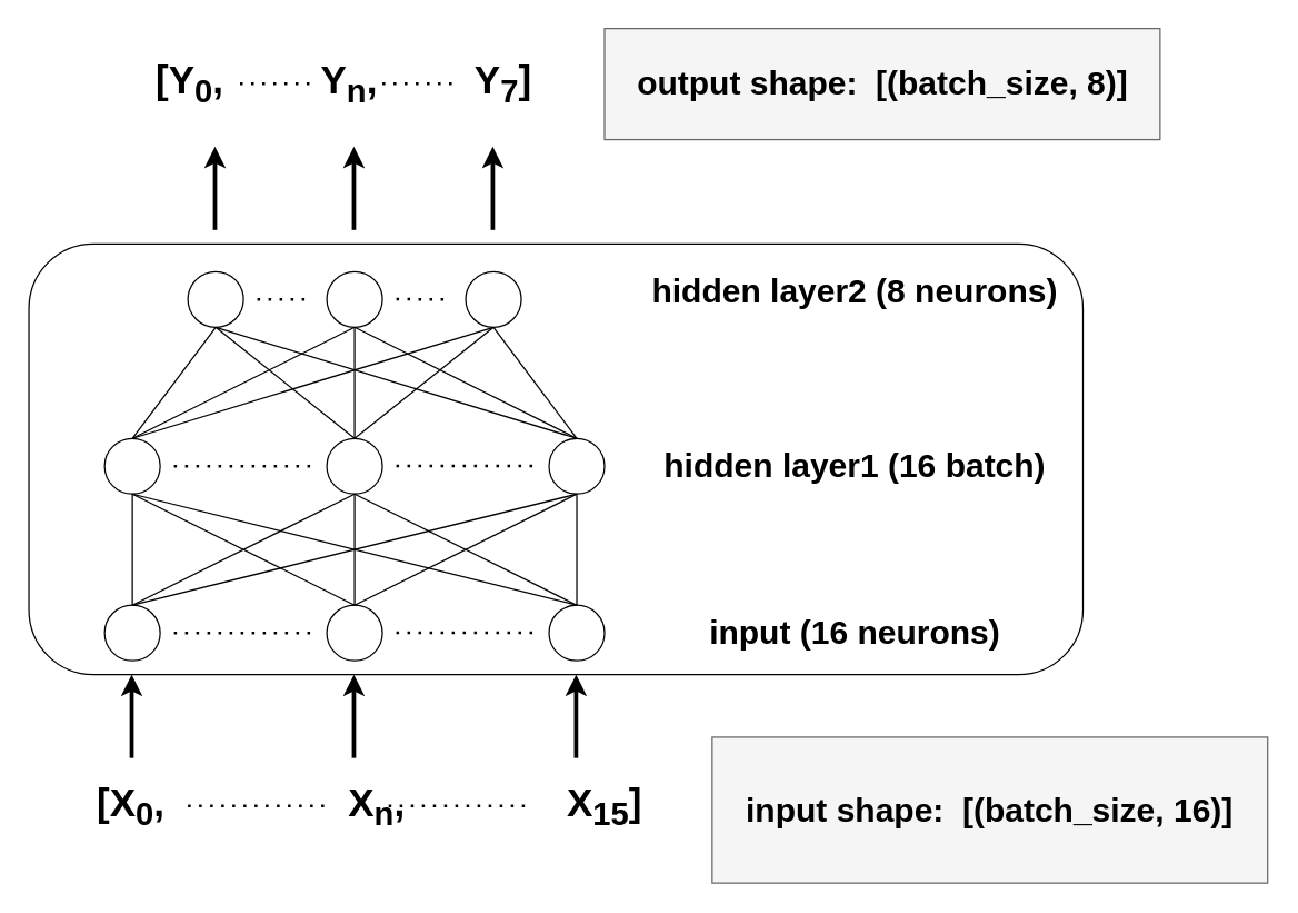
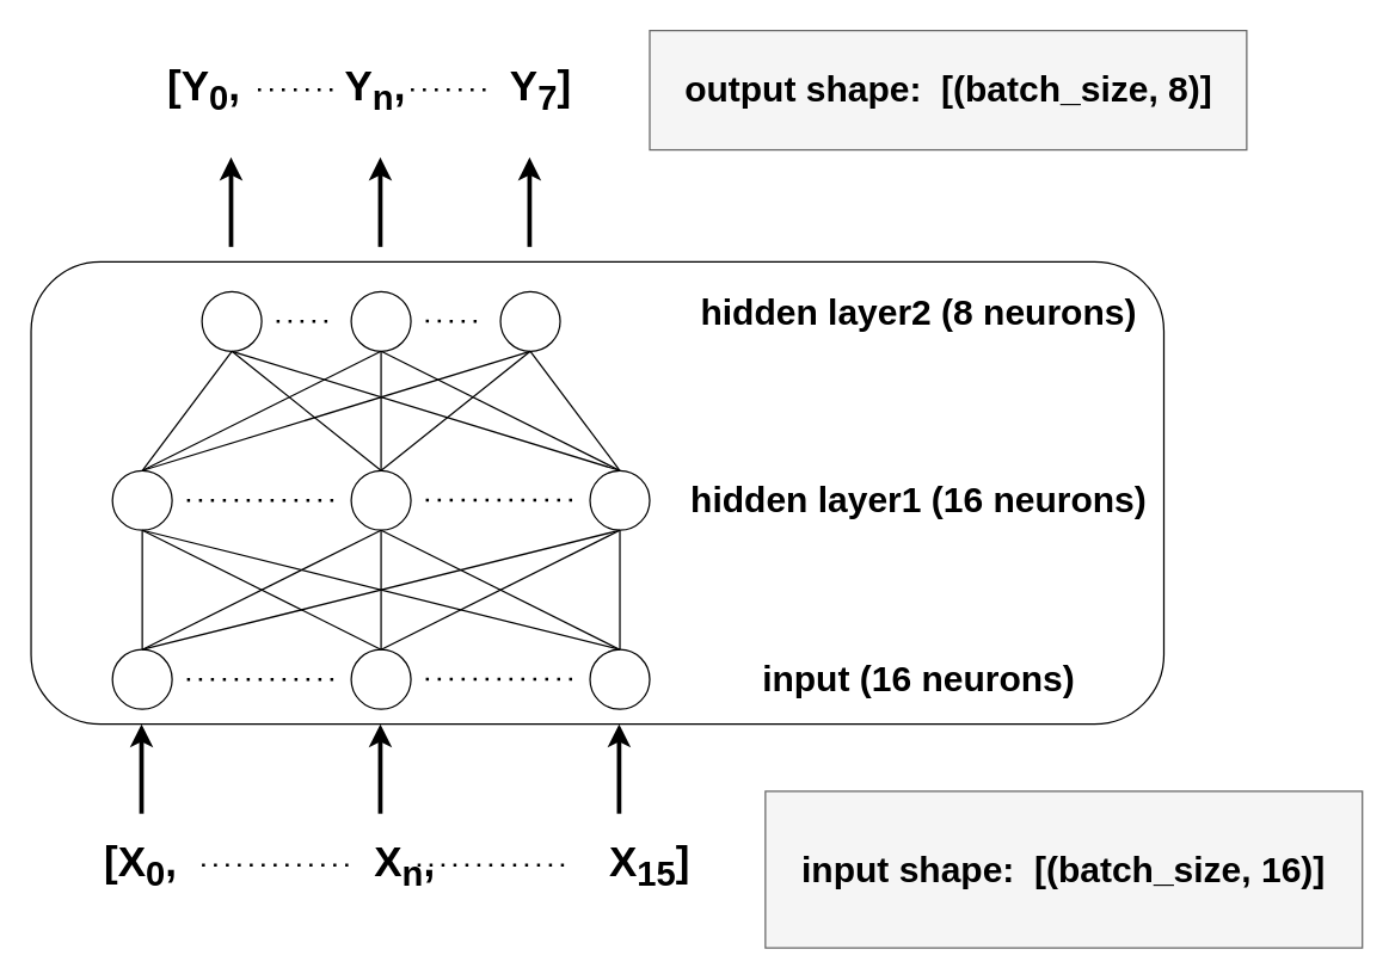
  <mxCell id="0" />
  <mxCell id="1" parent="0" />
  <mxCell id="2" value="" style="rounded=1;whiteSpace=wrap;html=1;" parent="1" vertex="1"><mxGeometry x="20" y="175" width="759" height="310" as="geometry" /></mxCell>
  <mxCell id="3" value="" style="ellipse;whiteSpace=wrap;html=1;aspect=fixed;" parent="1" vertex="1"><mxGeometry x="74.5" y="315" width="40" height="40" as="geometry" /></mxCell>
  <mxCell id="4" value="" style="ellipse;whiteSpace=wrap;html=1;aspect=fixed;" parent="1" vertex="1"><mxGeometry x="394.5" y="315" width="40" height="40" as="geometry" /></mxCell>
  <mxCell id="5" value="" style="ellipse;whiteSpace=wrap;html=1;aspect=fixed;" parent="1" vertex="1"><mxGeometry x="134.5" y="195" width="40" height="40" as="geometry" /></mxCell>
  <mxCell id="6" value="" style="ellipse;whiteSpace=wrap;html=1;aspect=fixed;" parent="1" vertex="1"><mxGeometry x="334.5" y="195" width="40" height="40" as="geometry" /></mxCell>
  <mxCell id="7" value="" style="ellipse;whiteSpace=wrap;html=1;aspect=fixed;" parent="1" vertex="1"><mxGeometry x="234.5" y="315" width="40" height="40" as="geometry" /></mxCell>
  <mxCell id="8" value="" style="ellipse;whiteSpace=wrap;html=1;aspect=fixed;" parent="1" vertex="1"><mxGeometry x="234.5" y="195" width="40" height="40" as="geometry" /></mxCell>
  <mxCell id="9" value="" style="endArrow=none;dashed=1;html=1;dashPattern=1 3;strokeWidth=2;rounded=0;" parent="1" edge="1"><mxGeometry width="50" height="50" relative="1" as="geometry"><mxPoint x="124.5" y="335" as="sourcePoint" /><mxPoint x="224.5" y="335" as="targetPoint" /></mxGeometry></mxCell>
  <mxCell id="10" value="" style="endArrow=none;dashed=1;html=1;dashPattern=1 3;strokeWidth=2;rounded=0;" parent="1" edge="1"><mxGeometry width="50" height="50" relative="1" as="geometry"><mxPoint x="284.5" y="334.75" as="sourcePoint" /><mxPoint x="384.5" y="334.75" as="targetPoint" /></mxGeometry></mxCell>
  <mxCell id="11" value="" style="endArrow=none;dashed=1;html=1;dashPattern=1 3;strokeWidth=2;rounded=0;" parent="1" edge="1"><mxGeometry width="50" height="50" relative="1" as="geometry"><mxPoint x="184.5" y="214.88" as="sourcePoint" /><mxPoint x="224.5" y="215" as="targetPoint" /></mxGeometry></mxCell>
  <mxCell id="12" value="" style="endArrow=none;dashed=1;html=1;dashPattern=1 3;strokeWidth=2;rounded=0;" parent="1" edge="1"><mxGeometry width="50" height="50" relative="1" as="geometry"><mxPoint x="284.5" y="214.79" as="sourcePoint" /><mxPoint x="324.5" y="215" as="targetPoint" /></mxGeometry></mxCell>
  <mxCell id="13" value="" style="endArrow=none;html=1;rounded=0;exitX=0.5;exitY=0;exitDx=0;exitDy=0;entryX=0.5;entryY=1;entryDx=0;entryDy=0;" parent="1" source="3" target="5" edge="1"><mxGeometry width="50" height="50" relative="1" as="geometry"><mxPoint x="104.5" y="245" as="sourcePoint" /><mxPoint x="134.5" y="235" as="targetPoint" /></mxGeometry></mxCell>
  <mxCell id="14" value="" style="endArrow=none;html=1;rounded=0;exitX=0.5;exitY=0;exitDx=0;exitDy=0;entryX=0.5;entryY=1;entryDx=0;entryDy=0;" parent="1" source="3" target="8" edge="1"><mxGeometry width="50" height="50" relative="1" as="geometry"><mxPoint x="104.5" y="325" as="sourcePoint" /><mxPoint x="144.5" y="245" as="targetPoint" /></mxGeometry></mxCell>
  <mxCell id="15" value="" style="endArrow=none;html=1;rounded=0;exitX=0.5;exitY=0;exitDx=0;exitDy=0;entryX=0.5;entryY=1;entryDx=0;entryDy=0;" parent="1" source="3" target="6" edge="1"><mxGeometry width="50" height="50" relative="1" as="geometry"><mxPoint x="104.5" y="325" as="sourcePoint" /><mxPoint x="264.5" y="245" as="targetPoint" /></mxGeometry></mxCell>
  <mxCell id="16" value="" style="endArrow=none;html=1;rounded=0;exitX=0.5;exitY=1;exitDx=0;exitDy=0;entryX=0.5;entryY=0;entryDx=0;entryDy=0;" parent="1" source="5" target="7" edge="1"><mxGeometry width="50" height="50" relative="1" as="geometry"><mxPoint x="104.5" y="325" as="sourcePoint" /><mxPoint x="364.5" y="245" as="targetPoint" /></mxGeometry></mxCell>
  <mxCell id="17" value="" style="endArrow=none;html=1;rounded=0;exitX=0.5;exitY=1;exitDx=0;exitDy=0;entryX=0.5;entryY=0;entryDx=0;entryDy=0;" parent="1" source="6" target="7" edge="1"><mxGeometry width="50" height="50" relative="1" as="geometry"><mxPoint x="164.5" y="245" as="sourcePoint" /><mxPoint x="264.5" y="325" as="targetPoint" /></mxGeometry></mxCell>
  <mxCell id="18" value="" style="endArrow=none;html=1;rounded=0;exitX=0.5;exitY=0;exitDx=0;exitDy=0;entryX=0.5;entryY=1;entryDx=0;entryDy=0;" parent="1" source="7" target="8" edge="1"><mxGeometry width="50" height="50" relative="1" as="geometry"><mxPoint x="364.5" y="245" as="sourcePoint" /><mxPoint x="264.5" y="325" as="targetPoint" /></mxGeometry></mxCell>
  <mxCell id="19" value="" style="endArrow=none;html=1;rounded=0;exitX=0.5;exitY=0;exitDx=0;exitDy=0;entryX=0.5;entryY=1;entryDx=0;entryDy=0;" parent="1" source="4" target="8" edge="1"><mxGeometry width="50" height="50" relative="1" as="geometry"><mxPoint x="364.5" y="245" as="sourcePoint" /><mxPoint x="264.5" y="325" as="targetPoint" /></mxGeometry></mxCell>
  <mxCell id="20" value="" style="endArrow=none;html=1;rounded=0;entryX=0.5;entryY=1;entryDx=0;entryDy=0;" parent="1" target="6" edge="1"><mxGeometry width="50" height="50" relative="1" as="geometry"><mxPoint x="414.5" y="315" as="sourcePoint" /><mxPoint x="264.5" y="245" as="targetPoint" /></mxGeometry></mxCell>
  <mxCell id="21" value="" style="endArrow=none;html=1;rounded=0;entryX=0.5;entryY=1;entryDx=0;entryDy=0;" parent="1" target="5" edge="1"><mxGeometry width="50" height="50" relative="1" as="geometry"><mxPoint x="414.5" y="315" as="sourcePoint" /><mxPoint x="364.5" y="245" as="targetPoint" /></mxGeometry></mxCell>
  <mxCell id="22" value="&lt;b&gt;&lt;font style=&quot;font-size: 24px;&quot;&gt;hidden layer2 (8 neurons)&lt;/font&gt;&lt;/b&gt;" style="text;html=1;align=center;verticalAlign=middle;whiteSpace=wrap;rounded=0;" parent="1" vertex="1"><mxGeometry x="434.5" y="195" width="360" height="30" as="geometry" /></mxCell>
- <mxCell id="23" value="&lt;b&gt;&lt;font style=&quot;font-size: 24px;&quot;&gt;hidden layer1 (16 batch)&lt;/font&gt;&lt;/b&gt;" style="text;html=1;align=center;verticalAlign=middle;whiteSpace=wrap;rounded=0;" parent="1" vertex="1"><mxGeometry x="434.5" y="320" width="360" height="30" as="geometry" /></mxCell>
+ <mxCell id="23" value="&lt;b&gt;&lt;font style=&quot;font-size: 24px;&quot;&gt;hidden layer1 (16 neurons)&lt;/font&gt;&lt;/b&gt;" style="text;html=1;align=center;verticalAlign=middle;whiteSpace=wrap;rounded=0;" parent="1" vertex="1"><mxGeometry x="434.5" y="320" width="360" height="30" as="geometry" /></mxCell>
  <mxCell id="24" value="" style="ellipse;whiteSpace=wrap;html=1;aspect=fixed;" parent="1" vertex="1"><mxGeometry x="74.5" y="435" width="40" height="40" as="geometry" /></mxCell>
  <mxCell id="25" value="" style="ellipse;whiteSpace=wrap;html=1;aspect=fixed;" parent="1" vertex="1"><mxGeometry x="394.5" y="435" width="40" height="40" as="geometry" /></mxCell>
  <mxCell id="26" value="" style="ellipse;whiteSpace=wrap;html=1;aspect=fixed;" parent="1" vertex="1"><mxGeometry x="234.5" y="435" width="40" height="40" as="geometry" /></mxCell>
  <mxCell id="27" value="" style="endArrow=none;dashed=1;html=1;dashPattern=1 3;strokeWidth=2;rounded=0;" parent="1" edge="1"><mxGeometry width="50" height="50" relative="1" as="geometry"><mxPoint x="124.5" y="455" as="sourcePoint" /><mxPoint x="224.5" y="455" as="targetPoint" /></mxGeometry></mxCell>
  <mxCell id="28" value="" style="endArrow=none;dashed=1;html=1;dashPattern=1 3;strokeWidth=2;rounded=0;" parent="1" edge="1"><mxGeometry width="50" height="50" relative="1" as="geometry"><mxPoint x="284.5" y="454.75" as="sourcePoint" /><mxPoint x="384.5" y="454.75" as="targetPoint" /></mxGeometry></mxCell>
  <mxCell id="29" value="" style="endArrow=none;html=1;rounded=0;exitX=0.5;exitY=0;exitDx=0;exitDy=0;entryX=0.5;entryY=1;entryDx=0;entryDy=0;" parent="1" source="24" target="7" edge="1"><mxGeometry width="50" height="50" relative="1" as="geometry"><mxPoint x="104.5" y="325" as="sourcePoint" /><mxPoint x="364.5" y="245" as="targetPoint" /></mxGeometry></mxCell>
  <mxCell id="30" value="" style="endArrow=none;html=1;rounded=0;exitX=0.5;exitY=0;exitDx=0;exitDy=0;entryX=0.5;entryY=1;entryDx=0;entryDy=0;" parent="1" source="24" target="4" edge="1"><mxGeometry width="50" height="50" relative="1" as="geometry"><mxPoint x="104.5" y="445" as="sourcePoint" /><mxPoint x="264.5" y="365" as="targetPoint" /></mxGeometry></mxCell>
  <mxCell id="31" value="" style="endArrow=none;html=1;rounded=0;entryX=0.5;entryY=1;entryDx=0;entryDy=0;" parent="1" target="3" edge="1"><mxGeometry width="50" height="50" relative="1" as="geometry"><mxPoint x="94.5" y="435" as="sourcePoint" /><mxPoint x="424.5" y="365" as="targetPoint" /></mxGeometry></mxCell>
  <mxCell id="32" value="" style="endArrow=none;html=1;rounded=0;entryX=0.5;entryY=1;entryDx=0;entryDy=0;exitX=0.5;exitY=0;exitDx=0;exitDy=0;" parent="1" source="26" target="7" edge="1"><mxGeometry width="50" height="50" relative="1" as="geometry"><mxPoint x="104.5" y="445" as="sourcePoint" /><mxPoint x="104.5" y="365" as="targetPoint" /></mxGeometry></mxCell>
  <mxCell id="33" value="" style="endArrow=none;html=1;rounded=0;entryX=0.5;entryY=1;entryDx=0;entryDy=0;exitX=0.5;exitY=0;exitDx=0;exitDy=0;" parent="1" source="26" target="4" edge="1"><mxGeometry width="50" height="50" relative="1" as="geometry"><mxPoint x="264.5" y="445" as="sourcePoint" /><mxPoint x="264.5" y="365" as="targetPoint" /></mxGeometry></mxCell>
  <mxCell id="34" value="" style="endArrow=none;html=1;rounded=0;entryX=0.5;entryY=0;entryDx=0;entryDy=0;exitX=0.5;exitY=1;exitDx=0;exitDy=0;" parent="1" source="3" target="26" edge="1"><mxGeometry width="50" height="50" relative="1" as="geometry"><mxPoint x="264.5" y="445" as="sourcePoint" /><mxPoint x="424.5" y="365" as="targetPoint" /></mxGeometry></mxCell>
  <mxCell id="35" value="" style="endArrow=none;html=1;rounded=0;entryX=0.5;entryY=0;entryDx=0;entryDy=0;exitX=0.5;exitY=1;exitDx=0;exitDy=0;" parent="1" source="3" target="25" edge="1"><mxGeometry width="50" height="50" relative="1" as="geometry"><mxPoint x="264.5" y="445" as="sourcePoint" /><mxPoint x="424.5" y="365" as="targetPoint" /></mxGeometry></mxCell>
  <mxCell id="36" value="" style="endArrow=none;html=1;rounded=0;entryX=0.5;entryY=0;entryDx=0;entryDy=0;exitX=0.5;exitY=1;exitDx=0;exitDy=0;" parent="1" source="7" target="25" edge="1"><mxGeometry width="50" height="50" relative="1" as="geometry"><mxPoint x="104.5" y="365" as="sourcePoint" /><mxPoint x="424.5" y="445" as="targetPoint" /></mxGeometry></mxCell>
  <mxCell id="37" value="" style="endArrow=none;html=1;rounded=0;entryX=0.5;entryY=0;entryDx=0;entryDy=0;" parent="1" target="25" edge="1"><mxGeometry width="50" height="50" relative="1" as="geometry"><mxPoint x="414.5" y="355" as="sourcePoint" /><mxPoint x="424.5" y="445" as="targetPoint" /></mxGeometry></mxCell>
  <mxCell id="38" style="edgeStyle=orthogonalEdgeStyle;rounded=0;orthogonalLoop=1;jettySize=auto;html=1;exitX=0.5;exitY=1;exitDx=0;exitDy=0;" parent="1" source="23" target="23" edge="1"><mxGeometry relative="1" as="geometry" /></mxCell>
  <mxCell id="39" value="&lt;font style=&quot;font-size: 24px;&quot;&gt;&lt;b&gt;&lt;font style=&quot;font-size: 24px;&quot;&gt;input&amp;nbsp;&lt;/font&gt;&lt;/b&gt;&lt;b&gt;&lt;font style=&quot;font-size: 24px;&quot;&gt;(16 neurons)&lt;/font&gt;&lt;/b&gt;&lt;/font&gt;" style="text;html=1;align=center;verticalAlign=middle;whiteSpace=wrap;rounded=0;" parent="1" vertex="1"><mxGeometry x="434.5" y="440" width="360" height="30" as="geometry" /></mxCell>
  <mxCell id="40" value="&lt;span style=&quot;font-size: 28px;&quot;&gt;&lt;b&gt;[X&lt;sub&gt;0&lt;/sub&gt;,&amp;nbsp; &amp;nbsp; &amp;nbsp; &amp;nbsp; &amp;nbsp; &amp;nbsp; &amp;nbsp; &amp;nbsp; &amp;nbsp;X&lt;sub style=&quot;&quot;&gt;n&lt;/sub&gt;,&amp;nbsp; &amp;nbsp; &amp;nbsp; &amp;nbsp; &amp;nbsp; &amp;nbsp; &amp;nbsp; &amp;nbsp;X&lt;sub style=&quot;&quot;&gt;15&lt;/sub&gt;]&lt;/b&gt;&lt;/span&gt;" style="text;html=1;align=center;verticalAlign=middle;whiteSpace=wrap;rounded=0;" parent="1" vertex="1"><mxGeometry x="30" y="565" width="471" height="30" as="geometry" /></mxCell>
  <mxCell id="41" value="" style="endArrow=none;dashed=1;html=1;dashPattern=1 3;strokeWidth=2;rounded=0;" parent="1" edge="1"><mxGeometry width="50" height="50" relative="1" as="geometry"><mxPoint x="134.5" y="579.5" as="sourcePoint" /><mxPoint x="234.5" y="579.5" as="targetPoint" /></mxGeometry></mxCell>
  <mxCell id="42" value="" style="endArrow=none;dashed=1;html=1;dashPattern=1 3;strokeWidth=2;rounded=0;" parent="1" edge="1"><mxGeometry width="50" height="50" relative="1" as="geometry"><mxPoint x="279" y="579.5" as="sourcePoint" /><mxPoint x="379" y="579.5" as="targetPoint" /></mxGeometry></mxCell>
  <mxCell id="43" value="" style="endArrow=classic;html=1;rounded=0;strokeWidth=3;" parent="1" edge="1"><mxGeometry width="50" height="50" relative="1" as="geometry"><mxPoint x="94" y="545" as="sourcePoint" /><mxPoint x="94" y="485" as="targetPoint" /></mxGeometry></mxCell>
  <mxCell id="44" value="" style="endArrow=classic;html=1;rounded=0;strokeWidth=3;" parent="1" edge="1"><mxGeometry width="50" height="50" relative="1" as="geometry"><mxPoint x="254" y="545" as="sourcePoint" /><mxPoint x="254" y="485" as="targetPoint" /></mxGeometry></mxCell>
  <mxCell id="45" value="" style="endArrow=classic;html=1;rounded=0;strokeWidth=3;" parent="1" edge="1"><mxGeometry width="50" height="50" relative="1" as="geometry"><mxPoint x="414" y="545" as="sourcePoint" /><mxPoint x="414" y="485" as="targetPoint" /></mxGeometry></mxCell>
  <mxCell id="46" value="" style="endArrow=classic;html=1;rounded=0;strokeWidth=3;" parent="1" edge="1"><mxGeometry width="50" height="50" relative="1" as="geometry"><mxPoint x="154" y="165" as="sourcePoint" /><mxPoint x="154" y="105" as="targetPoint" /></mxGeometry></mxCell>
  <mxCell id="47" value="" style="endArrow=classic;html=1;rounded=0;strokeWidth=3;" parent="1" edge="1"><mxGeometry width="50" height="50" relative="1" as="geometry"><mxPoint x="254" y="165" as="sourcePoint" /><mxPoint x="254" y="105" as="targetPoint" /></mxGeometry></mxCell>
  <mxCell id="48" value="" style="endArrow=classic;html=1;rounded=0;strokeWidth=3;" parent="1" edge="1"><mxGeometry width="50" height="50" relative="1" as="geometry"><mxPoint x="354" y="165" as="sourcePoint" /><mxPoint x="354" y="105" as="targetPoint" /></mxGeometry></mxCell>
  <mxCell id="49" value="&lt;span style=&quot;font-size: 28px;&quot;&gt;&lt;b&gt;[Y&lt;sub style=&quot;&quot;&gt;0&lt;/sub&gt;,&amp;nbsp; &amp;nbsp; &amp;nbsp; &amp;nbsp; &amp;nbsp;Y&lt;sub style=&quot;&quot;&gt;n&lt;/sub&gt;,&amp;nbsp; &amp;nbsp; &amp;nbsp; &amp;nbsp; &amp;nbsp;Y&lt;sub style=&quot;&quot;&gt;7&lt;/sub&gt;]&lt;/b&gt;&lt;/span&gt;" style="text;html=1;align=center;verticalAlign=middle;whiteSpace=wrap;rounded=0;" parent="1" vertex="1"><mxGeometry x="46.75" y="45" width="400" height="30" as="geometry" /></mxCell>
  <mxCell id="50" value="" style="endArrow=none;dashed=1;html=1;dashPattern=1 3;strokeWidth=2;rounded=0;" parent="1" edge="1"><mxGeometry width="50" height="50" relative="1" as="geometry"><mxPoint x="172" y="59.77" as="sourcePoint" /><mxPoint x="222" y="59.77" as="targetPoint" /></mxGeometry></mxCell>
  <mxCell id="51" value="" style="endArrow=none;dashed=1;html=1;dashPattern=1 3;strokeWidth=2;rounded=0;" parent="1" edge="1"><mxGeometry width="50" height="50" relative="1" as="geometry"><mxPoint x="274.5" y="59.77" as="sourcePoint" /><mxPoint x="324.5" y="59.77" as="targetPoint" /></mxGeometry></mxCell>
  <mxCell id="52" value="&lt;font color=&quot;#000000&quot;&gt;&lt;span style=&quot;font-size: 24px;&quot;&gt;&lt;b&gt;input shape:&amp;nbsp;&amp;nbsp;&lt;/b&gt;&lt;/span&gt;&lt;b style=&quot;font-size: 24px; background-color: initial;&quot;&gt;[(batch_size, 16)]&lt;/b&gt;&lt;/font&gt;" style="text;html=1;align=center;verticalAlign=middle;whiteSpace=wrap;rounded=0;fillColor=#f5f5f5;fontColor=#333333;strokeColor=#666666;" parent="1" vertex="1"><mxGeometry x="512" y="530" width="400" height="105" as="geometry" /></mxCell>
  <mxCell id="53" value="&lt;font color=&quot;#000000&quot;&gt;&lt;span style=&quot;font-size: 24px;&quot;&gt;&lt;b&gt;output shape:&amp;nbsp;&amp;nbsp;&lt;/b&gt;&lt;/span&gt;&lt;b style=&quot;font-size: 24px; background-color: initial;&quot;&gt;[(batch_size, 8)]&lt;/b&gt;&lt;/font&gt;" style="text;html=1;align=center;verticalAlign=middle;whiteSpace=wrap;rounded=0;fillColor=#f5f5f5;fontColor=#333333;strokeColor=#666666;" parent="1" vertex="1"><mxGeometry x="434.5" y="20" width="400" height="80" as="geometry" /></mxCell>
